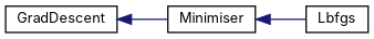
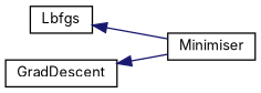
  digraph {
    fontname=Inter
    rankdir=LR
    node [color=black fillcolor=white fontname=Inter fontsize=10 shape=record style=filled]
    edge [color=midnightblue dir=back fontname=Inter fontsize=10 labelfontname=Helvetica labelfontsize=10 style=solid]
    n1 [height=0.2 label=Minimiser width=0.4]
    n2 [height=0.2 label=Lbfgs width=0.4]
    n3 [height=0.2 label=GradDescent width=0.4]
-   n1 -> n2
+   n2 -> n1
    n3 -> n1
  }
